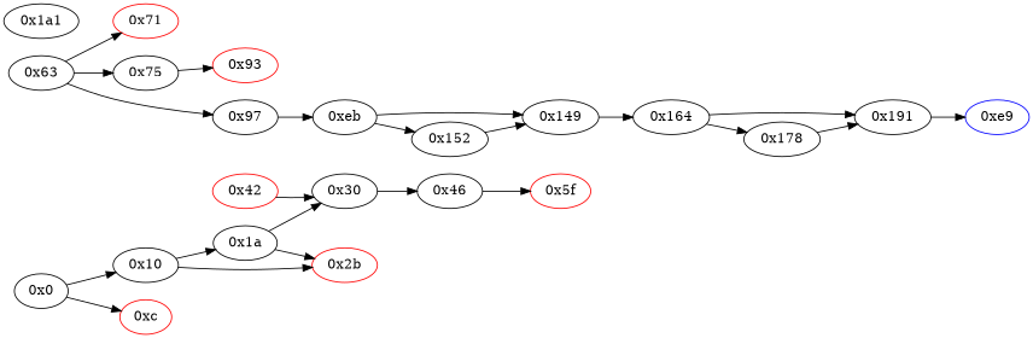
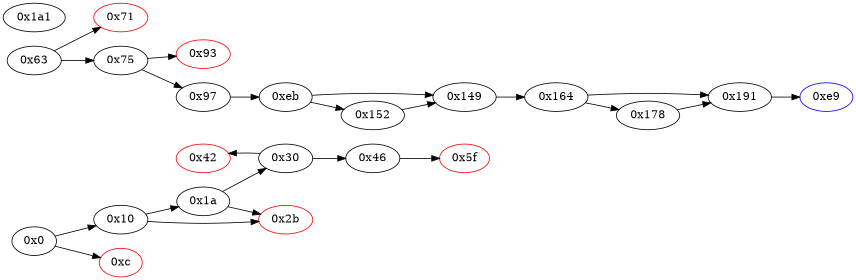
  strict digraph {
    rankdir=LR
    node [fillcolor=white style=filled]
    "0x42" [color=red]
    "0x2b" [color=red]
    "0xeb"
    "0x149"
    "0x152"
    "0x164"
    "0x0"
    "0x10"
    "0xc" [color=red]
    "0x1a"
    "0x71" [color=red]
    "0x63"
    "0x75"
    "0x93" [color=red]
    "0x97"
    "0xe9" [color=blue]
    "0x191"
    "0x30"
    "0x178"
    "0x1a1"
    "0x46"
    "0x5f" [color=red]
    "0xeb" -> "0x149"
    "0xeb" -> "0x152"
    "0x149" -> "0x164"
    "0x152" -> "0x149"
    "0x164" -> "0x191"
    "0x164" -> "0x178"
    "0x0" -> "0x10"
    "0x0" -> "0xc"
    "0x10" -> "0x2b"
    "0x10" -> "0x1a"
    "0x1a" -> "0x2b"
    "0x1a" -> "0x30"
    "0x63" -> "0x71"
    "0x63" -> "0x75"
    "0x75" -> "0x93"
-   "0x63" -> "0x97"
+   "0x75" -> "0x97"
    "0x97" -> "0xeb"
    "0x191" -> "0xe9"
-   "0x42" -> "0x30"
+   "0x30" -> "0x42"
    "0x30" -> "0x46"
    "0x178" -> "0x191"
    "0x46" -> "0x5f"
  }
